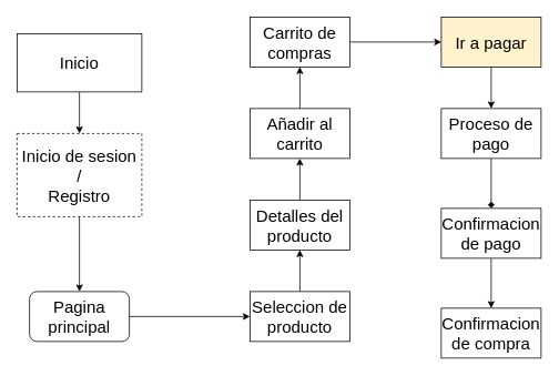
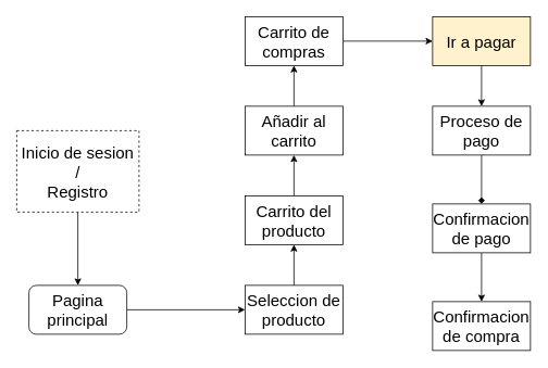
  <mxCell id="0" />
  <mxCell id="1" parent="0" />
- <mxCell id="2" value="" style="edgeStyle=none;html=1;fontSize=20;" edge="1" parent="1" source="3" target="5"><mxGeometry relative="1" as="geometry" /></mxCell>
- <mxCell id="3" value="Inicio" style="rounded=0;whiteSpace=wrap;html=1;fontSize=20;" vertex="1" parent="1"><mxGeometry x="20" y="40" width="150" height="70" as="geometry" /></mxCell>
  <mxCell id="4" value="" style="edgeStyle=none;html=1;fontSize=20;" edge="1" parent="1" source="5" target="7"><mxGeometry relative="1" as="geometry" /></mxCell>
  <mxCell id="5" value="Inicio de sesion&lt;br&gt;/&lt;br&gt;Registro" style="rounded=0;whiteSpace=wrap;html=1;fontSize=20;dashed=1;" vertex="1" parent="1"><mxGeometry x="20" y="160" width="150" height="100" as="geometry" /></mxCell>
  <mxCell id="6" value="" style="edgeStyle=none;html=1;fontSize=20;" edge="1" parent="1" source="7" target="9"><mxGeometry relative="1" as="geometry" /></mxCell>
  <mxCell id="7" value="Pagina principal" style="whiteSpace=wrap;html=1;fontSize=20;rounded=1;" vertex="1" parent="1"><mxGeometry x="35" y="350" width="120" height="60" as="geometry" /></mxCell>
  <mxCell id="8" value="" style="edgeStyle=none;html=1;fontSize=20;" edge="1" parent="1" source="9" target="11"><mxGeometry relative="1" as="geometry" /></mxCell>
  <mxCell id="9" value="Seleccion de producto" style="rounded=0;whiteSpace=wrap;html=1;fontSize=20;" vertex="1" parent="1"><mxGeometry x="300" y="350" width="120" height="60" as="geometry" /></mxCell>
  <mxCell id="10" value="" style="edgeStyle=none;html=1;fontSize=20;" edge="1" parent="1" source="11" target="13"><mxGeometry relative="1" as="geometry" /></mxCell>
- <mxCell id="11" value="Detalles del producto" style="rounded=0;whiteSpace=wrap;html=1;fontSize=20;" vertex="1" parent="1"><mxGeometry x="300" y="240" width="120" height="60" as="geometry" /></mxCell>
+ <mxCell id="11" value="Carrito del producto" style="rounded=0;whiteSpace=wrap;html=1;fontSize=20;" vertex="1" parent="1"><mxGeometry x="300" y="240" width="120" height="60" as="geometry" /></mxCell>
  <mxCell id="12" value="" style="edgeStyle=none;html=1;fontSize=20;" edge="1" parent="1" source="13" target="15"><mxGeometry relative="1" as="geometry" /></mxCell>
  <mxCell id="13" value="Añadir al carrito" style="rounded=0;whiteSpace=wrap;html=1;fontSize=20;" vertex="1" parent="1"><mxGeometry x="300" y="130" width="120" height="60" as="geometry" /></mxCell>
  <mxCell id="14" value="" style="edgeStyle=none;html=1;fontSize=20;" edge="1" parent="1" source="15" target="17"><mxGeometry relative="1" as="geometry" /></mxCell>
  <mxCell id="15" value="Carrito de compras" style="rounded=0;whiteSpace=wrap;html=1;fontSize=20;" vertex="1" parent="1"><mxGeometry x="300" y="20" width="120" height="60" as="geometry" /></mxCell>
  <mxCell id="16" value="" style="edgeStyle=none;html=1;fontSize=20;" edge="1" parent="1" source="17" target="19"><mxGeometry relative="1" as="geometry" /></mxCell>
  <mxCell id="17" value="Ir a pagar" style="rounded=0;whiteSpace=wrap;html=1;fontSize=20;fillColor=#fff2cc;" vertex="1" parent="1"><mxGeometry x="530" y="20" width="120" height="60" as="geometry" /></mxCell>
  <mxCell id="18" value="" style="edgeStyle=none;html=1;fontSize=20;endArrow=diamond;" edge="1" parent="1" source="19" target="21"><mxGeometry relative="1" as="geometry" /></mxCell>
  <mxCell id="19" value="Proceso de pago" style="rounded=0;whiteSpace=wrap;html=1;fontSize=20;" vertex="1" parent="1"><mxGeometry x="530" y="130" width="120" height="60" as="geometry" /></mxCell>
  <mxCell id="20" value="" style="edgeStyle=none;html=1;fontSize=20;" edge="1" parent="1" source="21" target="22"><mxGeometry relative="1" as="geometry" /></mxCell>
  <mxCell id="21" value="Confirmacion de pago" style="rounded=0;whiteSpace=wrap;html=1;fontSize=20;" vertex="1" parent="1"><mxGeometry x="530" y="250" width="120" height="60" as="geometry" /></mxCell>
  <mxCell id="22" value="Confirmacion de compra&lt;br&gt;" style="rounded=0;whiteSpace=wrap;html=1;fontSize=20;" vertex="1" parent="1"><mxGeometry x="530" y="370" width="120" height="60" as="geometry" /></mxCell>
